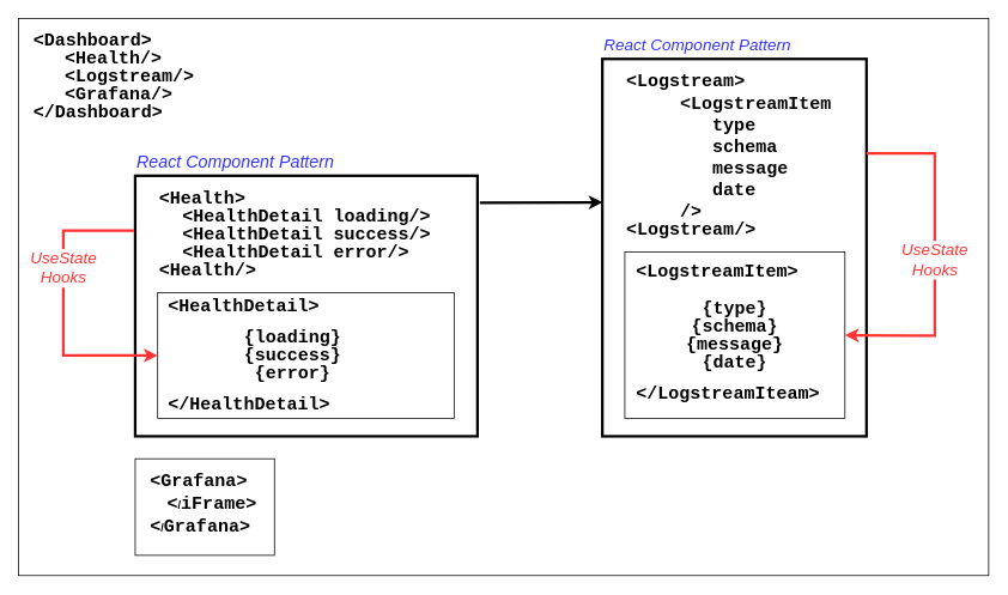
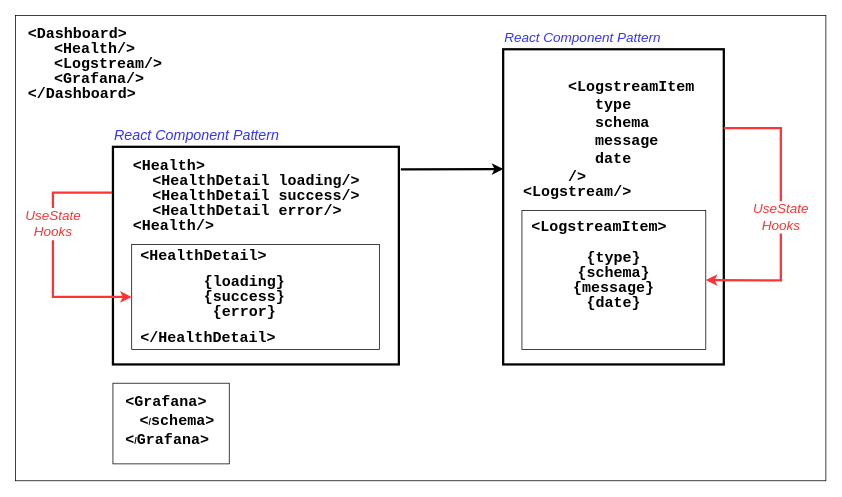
  <mxCell id="0" />
  <mxCell id="1" parent="0" />
  <mxCell id="2" value="" style="rounded=0;whiteSpace=wrap;html=1;movable=1;resizable=1;rotatable=1;deletable=1;editable=1;locked=0;connectable=1;" vertex="1" parent="1"><mxGeometry x="20" y="20" width="1080" height="620" as="geometry" /></mxCell>
  <mxCell id="3" value="&lt;font style=&quot;font-size: 20px;&quot; face=&quot;Courier New&quot;&gt;&amp;lt;Dashboard&amp;gt;&lt;/font&gt;" style="text;html=1;strokeColor=none;fillColor=none;align=left;verticalAlign=middle;whiteSpace=wrap;rounded=0;fontStyle=1" vertex="1" parent="1"><mxGeometry x="35" y="30" width="145" height="30" as="geometry" /></mxCell>
  <mxCell id="4" value="&lt;font style=&quot;font-size: 20px;&quot; face=&quot;Courier New&quot;&gt;&amp;lt;Health/&amp;gt;&lt;/font&gt;" style="text;html=1;strokeColor=none;fillColor=none;align=left;verticalAlign=middle;whiteSpace=wrap;rounded=0;fontStyle=1" vertex="1" parent="1"><mxGeometry x="70" y="50" width="127.5" height="30" as="geometry" /></mxCell>
  <mxCell id="5" value="" style="rounded=0;whiteSpace=wrap;html=1;" vertex="1" parent="1"><mxGeometry x="150" y="510" width="155" height="107.5" as="geometry" /></mxCell>
  <mxCell id="6" value="&lt;font style=&quot;font-size: 20px;&quot; face=&quot;Courier New&quot;&gt;&amp;lt;/Dashboard&amp;gt;&lt;/font&gt;" style="text;html=1;strokeColor=none;fillColor=none;align=left;verticalAlign=middle;whiteSpace=wrap;rounded=0;fontStyle=1" vertex="1" parent="1"><mxGeometry x="35" y="110" width="145" height="30" as="geometry" /></mxCell>
  <mxCell id="7" value="&lt;font style=&quot;font-size: 20px;&quot; face=&quot;Courier New&quot;&gt;&amp;lt;Logstream/&amp;gt;&lt;/font&gt;" style="text;html=1;strokeColor=none;fillColor=none;align=left;verticalAlign=middle;whiteSpace=wrap;rounded=0;fontStyle=1" vertex="1" parent="1"><mxGeometry x="70" y="70" width="127.5" height="30" as="geometry" /></mxCell>
  <mxCell id="8" value="&lt;font style=&quot;font-size: 20px;&quot; face=&quot;Courier New&quot;&gt;&amp;lt;Grafana/&amp;gt;&lt;/font&gt;" style="text;html=1;strokeColor=none;fillColor=none;align=left;verticalAlign=middle;whiteSpace=wrap;rounded=0;fontStyle=1" vertex="1" parent="1"><mxGeometry x="70" y="90" width="127.5" height="30" as="geometry" /></mxCell>
  <mxCell id="9" value="&lt;font style=&quot;font-size: 20px;&quot; face=&quot;Courier New&quot;&gt;&amp;lt;Grafana&amp;gt;&lt;/font&gt;" style="text;html=1;strokeColor=none;fillColor=none;align=left;verticalAlign=middle;whiteSpace=wrap;rounded=0;fontStyle=1" vertex="1" parent="1"><mxGeometry x="165" y="520" width="127.5" height="30" as="geometry" /></mxCell>
  <mxCell id="10" value="&lt;font style=&quot;font-size: 20px;&quot; face=&quot;Courier New&quot;&gt;&amp;lt;&lt;/font&gt;/&lt;font style=&quot;font-size: 20px;&quot; face=&quot;Courier New&quot;&gt;Grafana&amp;gt;&lt;/font&gt;" style="text;html=1;strokeColor=none;fillColor=none;align=left;verticalAlign=middle;whiteSpace=wrap;rounded=0;fontStyle=1" vertex="1" parent="1"><mxGeometry x="165" y="570" width="180" height="30" as="geometry" /></mxCell>
- <mxCell id="11" value="&lt;font face=&quot;Courier New&quot; style=&quot;font-size: 20px;&quot;&gt;&amp;lt;&lt;/font&gt;/&lt;font style=&quot;font-size: 20px;&quot; face=&quot;Courier New&quot;&gt;iFrame&amp;gt;&lt;/font&gt;" style="text;html=1;strokeColor=none;fillColor=none;align=left;verticalAlign=middle;whiteSpace=wrap;rounded=0;fontStyle=1" vertex="1" parent="1"><mxGeometry x="184.37" y="545" width="180" height="30" as="geometry" /></mxCell>
+ <mxCell id="11" value="&lt;font face=&quot;Courier New&quot; style=&quot;font-size: 20px;&quot;&gt;&amp;lt;&lt;/font&gt;/&lt;font style=&quot;font-size: 20px;&quot; face=&quot;Courier New&quot;&gt;schema&amp;gt;&lt;/font&gt;" style="text;html=1;strokeColor=none;fillColor=none;align=left;verticalAlign=middle;whiteSpace=wrap;rounded=0;fontStyle=1" vertex="1" parent="1"><mxGeometry x="184.37" y="545" width="180" height="30" as="geometry" /></mxCell>
  <mxCell id="12" value="" style="group;fontSize=16;" vertex="1" connectable="0" parent="1"><mxGeometry x="150" y="165" width="485" height="320" as="geometry" /></mxCell>
  <mxCell id="13" value="" style="rounded=0;whiteSpace=wrap;html=1;strokeWidth=3;" vertex="1" parent="12"><mxGeometry y="30" width="381" height="290" as="geometry" /></mxCell>
  <mxCell id="14" value="" style="rounded=0;whiteSpace=wrap;html=1;" vertex="1" parent="12"><mxGeometry x="25" y="160" width="330" height="140" as="geometry" /></mxCell>
  <mxCell id="15" value="&lt;font style=&quot;font-size: 20px;&quot; face=&quot;Courier New&quot;&gt;&amp;lt;Health&amp;gt;&lt;/font&gt;" style="text;html=1;strokeColor=none;fillColor=none;align=left;verticalAlign=middle;whiteSpace=wrap;rounded=0;fontStyle=1" vertex="1" parent="12"><mxGeometry x="25" y="40" width="127.5" height="30" as="geometry" /></mxCell>
  <mxCell id="16" value="&lt;font style=&quot;font-size: 20px;&quot; face=&quot;Courier New&quot;&gt;&amp;lt;HealthDetail loading/&amp;gt;&lt;/font&gt;" style="text;html=1;strokeColor=none;fillColor=none;align=left;verticalAlign=middle;whiteSpace=wrap;rounded=0;fontStyle=1" vertex="1" parent="12"><mxGeometry x="51.25" y="60" width="430" height="30" as="geometry" /></mxCell>
  <mxCell id="17" value="&lt;font style=&quot;font-size: 20px;&quot; face=&quot;Courier New&quot;&gt;&amp;lt;HealthDetail success/&amp;gt;&lt;/font&gt;" style="text;html=1;strokeColor=none;fillColor=none;align=left;verticalAlign=middle;whiteSpace=wrap;rounded=0;fontStyle=1" vertex="1" parent="12"><mxGeometry x="51.25" y="80" width="430" height="30" as="geometry" /></mxCell>
  <mxCell id="18" value="&lt;font style=&quot;font-size: 20px;&quot; face=&quot;Courier New&quot;&gt;&amp;lt;HealthDetail error/&amp;gt;&lt;/font&gt;" style="text;html=1;strokeColor=none;fillColor=none;align=left;verticalAlign=middle;whiteSpace=wrap;rounded=0;fontStyle=1" vertex="1" parent="12"><mxGeometry x="51.25" y="100" width="430" height="30" as="geometry" /></mxCell>
  <mxCell id="19" value="&lt;font style=&quot;font-size: 20px;&quot; face=&quot;Courier New&quot;&gt;&amp;lt;Health/&amp;gt;&lt;/font&gt;" style="text;html=1;strokeColor=none;fillColor=none;align=left;verticalAlign=middle;whiteSpace=wrap;rounded=0;fontStyle=1" vertex="1" parent="12"><mxGeometry x="25" y="120" width="127.5" height="30" as="geometry" /></mxCell>
  <mxCell id="20" value="&lt;font style=&quot;font-size: 20px;&quot; face=&quot;Courier New&quot;&gt;&amp;lt;HealthDetail&amp;gt;&lt;/font&gt;" style="text;html=1;strokeColor=none;fillColor=none;align=left;verticalAlign=middle;whiteSpace=wrap;rounded=0;fontStyle=1" vertex="1" parent="12"><mxGeometry x="35" y="160" width="430" height="30" as="geometry" /></mxCell>
  <mxCell id="21" value="&lt;font style=&quot;font-size: 20px;&quot; face=&quot;Courier New&quot;&gt;{loading}&lt;/font&gt;" style="text;html=1;strokeColor=none;fillColor=none;align=center;verticalAlign=middle;whiteSpace=wrap;rounded=0;fontStyle=1" vertex="1" parent="12"><mxGeometry x="125.63" y="195" width="98.75" height="30" as="geometry" /></mxCell>
  <mxCell id="22" value="&lt;font style=&quot;font-size: 20px;&quot; face=&quot;Courier New&quot;&gt;{success}&lt;/font&gt;" style="text;html=1;strokeColor=none;fillColor=none;align=center;verticalAlign=middle;whiteSpace=wrap;rounded=0;fontStyle=1" vertex="1" parent="12"><mxGeometry x="125.63" y="215" width="98.75" height="30" as="geometry" /></mxCell>
  <mxCell id="23" value="&lt;font style=&quot;font-size: 20px;&quot; face=&quot;Courier New&quot;&gt;{error}&lt;/font&gt;" style="text;html=1;strokeColor=none;fillColor=none;align=center;verticalAlign=middle;whiteSpace=wrap;rounded=0;fontStyle=1" vertex="1" parent="12"><mxGeometry x="125.62" y="235" width="98.75" height="30" as="geometry" /></mxCell>
  <mxCell id="24" value="&lt;font style=&quot;font-size: 20px;&quot; face=&quot;Courier New&quot;&gt;&amp;lt;/HealthDetail&amp;gt;&lt;/font&gt;" style="text;html=1;strokeColor=none;fillColor=none;align=left;verticalAlign=middle;whiteSpace=wrap;rounded=0;fontStyle=1" vertex="1" parent="12"><mxGeometry x="35" y="270" width="280" height="30" as="geometry" /></mxCell>
  <mxCell id="25" value="&lt;font color=&quot;#3333ff&quot; size=&quot;1&quot; style=&quot;&quot;&gt;&lt;i style=&quot;font-size: 19px;&quot;&gt;React Component Pattern&lt;/i&gt;&lt;/font&gt;" style="text;html=1;strokeColor=none;fillColor=none;align=left;verticalAlign=middle;whiteSpace=wrap;rounded=0;" vertex="1" parent="12"><mxGeometry width="305" height="30" as="geometry" /></mxCell>
  <mxCell id="26" value="" style="endArrow=classic;html=1;rounded=0;exitX=-0.003;exitY=0.21;exitDx=0;exitDy=0;exitPerimeter=0;entryX=0;entryY=0.5;entryDx=0;entryDy=0;strokeWidth=3;strokeColor=#FF3333;" edge="1" parent="12" source="13" target="14"><mxGeometry width="50" height="50" relative="1" as="geometry"><mxPoint x="-50" y="345" as="sourcePoint" /><mxPoint x="-80" y="265" as="targetPoint" /><Array as="points"><mxPoint x="-80" y="91" /><mxPoint x="-80" y="230" /></Array></mxGeometry></mxCell>
  <mxCell id="27" value="&lt;font color=&quot;#ff3333&quot; style=&quot;font-size: 18px;&quot;&gt;&lt;i&gt;UseState&lt;br&gt;Hooks&lt;/i&gt;&lt;/font&gt;" style="edgeLabel;html=1;align=center;verticalAlign=middle;resizable=0;points=[];" vertex="1" connectable="0" parent="26"><mxGeometry x="-0.259" y="-1" relative="1" as="geometry"><mxPoint as="offset" /></mxGeometry></mxCell>
  <mxCell id="28" value="" style="group" vertex="1" connectable="0" parent="1"><mxGeometry x="670" y="35" width="370" height="450" as="geometry" /></mxCell>
  <mxCell id="29" value="" style="rounded=0;whiteSpace=wrap;html=1;strokeWidth=3;" vertex="1" parent="28"><mxGeometry y="30" width="294" height="420" as="geometry" /></mxCell>
  <mxCell id="30" value="&lt;font style=&quot;font-size: 20px;&quot; face=&quot;Courier New&quot;&gt;&amp;lt;Logstream/&amp;gt;&lt;/font&gt;" style="text;html=1;strokeColor=none;fillColor=none;align=left;verticalAlign=middle;whiteSpace=wrap;rounded=0;fontStyle=1" vertex="1" parent="28"><mxGeometry x="25" y="205" width="127.5" height="30" as="geometry" /></mxCell>
- <mxCell id="31" value="&lt;font style=&quot;font-size: 20px;&quot; face=&quot;Courier New&quot;&gt;&amp;lt;Logstream&amp;gt;&lt;/font&gt;" style="text;html=1;strokeColor=none;fillColor=none;align=left;verticalAlign=middle;whiteSpace=wrap;rounded=0;fontStyle=1" vertex="1" parent="28"><mxGeometry x="25" y="40" width="127.5" height="30" as="geometry" /></mxCell>
  <mxCell id="32" value="&lt;font style=&quot;font-size: 20px;&quot; face=&quot;Courier New&quot;&gt;&amp;lt;LogstreamItem&lt;br&gt;&amp;nbsp; &amp;nbsp;type&lt;br&gt;&amp;nbsp; &amp;nbsp;schema&lt;br&gt;&amp;nbsp; &amp;nbsp;message&lt;br&gt;&amp;nbsp; &amp;nbsp;date&lt;br&gt;/&amp;gt;&lt;/font&gt;" style="text;html=1;strokeColor=none;fillColor=none;align=left;verticalAlign=middle;whiteSpace=wrap;rounded=0;fontStyle=1" vertex="1" parent="28"><mxGeometry x="85" y="100" width="200" height="80" as="geometry" /></mxCell>
  <mxCell id="33" value="" style="rounded=0;whiteSpace=wrap;html=1;" vertex="1" parent="28"><mxGeometry x="25" y="245" width="245" height="185" as="geometry" /></mxCell>
  <mxCell id="34" value="&lt;font style=&quot;font-size: 20px;&quot; face=&quot;Courier New&quot;&gt;&amp;lt;LogstreamItem&amp;gt;&lt;/font&gt;" style="text;html=1;strokeColor=none;fillColor=none;align=left;verticalAlign=middle;whiteSpace=wrap;rounded=0;fontStyle=1" vertex="1" parent="28"><mxGeometry x="36.25" y="254" width="213.75" height="26" as="geometry" /></mxCell>
- <mxCell id="35" value="&lt;font style=&quot;font-size: 20px;&quot; face=&quot;Courier New&quot;&gt;&amp;lt;/LogstreamIteam&amp;gt;&lt;/font&gt;" style="text;html=1;strokeColor=none;fillColor=none;align=left;verticalAlign=middle;whiteSpace=wrap;rounded=0;fontStyle=1" vertex="1" parent="28"><mxGeometry x="36.25" y="390" width="213.75" height="26" as="geometry" /></mxCell>
  <mxCell id="36" value="&lt;font style=&quot;font-size: 20px;&quot; face=&quot;Courier New&quot;&gt;{type}&lt;/font&gt;" style="text;html=1;strokeColor=none;fillColor=none;align=center;verticalAlign=middle;whiteSpace=wrap;rounded=0;fontStyle=1" vertex="1" parent="28"><mxGeometry x="98.13" y="292.5" width="98.75" height="30" as="geometry" /></mxCell>
  <mxCell id="37" value="&lt;font style=&quot;font-size: 20px;&quot; face=&quot;Courier New&quot;&gt;{schema}&lt;/font&gt;" style="text;html=1;strokeColor=none;fillColor=none;align=center;verticalAlign=middle;whiteSpace=wrap;rounded=0;fontStyle=1" vertex="1" parent="28"><mxGeometry x="98.13" y="312.5" width="98.75" height="30" as="geometry" /></mxCell>
  <mxCell id="38" value="&lt;font style=&quot;font-size: 20px;&quot; face=&quot;Courier New&quot;&gt;{message}&lt;/font&gt;" style="text;html=1;strokeColor=none;fillColor=none;align=center;verticalAlign=middle;whiteSpace=wrap;rounded=0;fontStyle=1" vertex="1" parent="28"><mxGeometry x="98.12" y="332.5" width="98.75" height="30" as="geometry" /></mxCell>
  <mxCell id="39" value="&lt;font style=&quot;font-size: 20px;&quot; face=&quot;Courier New&quot;&gt;{date}&lt;/font&gt;" style="text;html=1;strokeColor=none;fillColor=none;align=center;verticalAlign=middle;whiteSpace=wrap;rounded=0;fontStyle=1" vertex="1" parent="28"><mxGeometry x="98.13" y="352.5" width="98.75" height="30" as="geometry" /></mxCell>
  <mxCell id="40" value="&lt;font color=&quot;#3333ff&quot; style=&quot;font-size: 18px;&quot;&gt;&lt;i&gt;React Component Pattern&lt;/i&gt;&lt;/font&gt;" style="text;html=1;strokeColor=none;fillColor=none;align=left;verticalAlign=middle;whiteSpace=wrap;rounded=0;" vertex="1" parent="28"><mxGeometry width="305" height="30" as="geometry" /></mxCell>
  <mxCell id="41" value="" style="endArrow=classic;html=1;rounded=0;exitX=1;exitY=0.25;exitDx=0;exitDy=0;entryX=1;entryY=0.5;entryDx=0;entryDy=0;strokeWidth=3;strokeColor=#FF3333;" edge="1" parent="28" source="29" target="33"><mxGeometry width="50" height="50" relative="1" as="geometry"><mxPoint x="400" y="175" as="sourcePoint" /><mxPoint x="450" y="125" as="targetPoint" /><Array as="points"><mxPoint x="370" y="135" /><mxPoint x="370" y="235" /><mxPoint x="370" y="338" /></Array></mxGeometry></mxCell>
  <mxCell id="42" value="&lt;i style=&quot;font-size: 18px;&quot;&gt;&lt;font color=&quot;#ff3333&quot;&gt;UseState&lt;br&gt;Hooks&lt;/font&gt;&lt;/i&gt;" style="edgeLabel;html=1;align=center;verticalAlign=middle;resizable=0;points=[];" vertex="1" connectable="0" parent="41"><mxGeometry x="0.022" y="-1" relative="1" as="geometry"><mxPoint as="offset" /></mxGeometry></mxCell>
  <mxCell id="43" value="" style="endArrow=classic;html=1;rounded=0;exitX=1.007;exitY=0.104;exitDx=0;exitDy=0;exitPerimeter=0;entryX=0.001;entryY=0.38;entryDx=0;entryDy=0;entryPerimeter=0;strokeWidth=3;" edge="1" parent="1" source="13" target="29"><mxGeometry width="50" height="50" relative="1" as="geometry"><mxPoint x="350" y="630" as="sourcePoint" /><mxPoint x="400" y="580" as="targetPoint" /></mxGeometry></mxCell>
